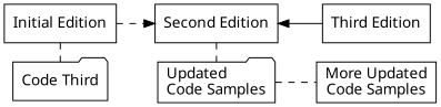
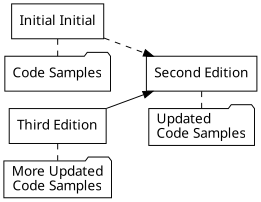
  digraph {
    compound=true
    ordering=out
    rankdir=LR
    node [fontname=baskerville shape=box]
    edge [dir=none style=dashed]
-   n1 [label="Initial Edition"]
-   n2 [label="Code Third" shape=folder]
+   n1 [label="Initial Initial"]
+   n2 [label="Code Samples" shape=folder]
    n3 [label="Second Edition"]
    n4 [label="Updated\lCode Samples" shape=folder]
    n5 [label="Third Edition"]
-   n6 [label="More Updated\lCode Samples"]
+   n6 [label="More Updated\lCode Samples" shape=folder]
    subgraph sub_1 {
      rank=same
      n1
      n2
    }
    subgraph sub_2 {
      rank=same
      n3
      n4
    }
    subgraph sub_3 {
      rank=same
      n5
      n6
    }
    n1 -> n2
    n1 -> n3 [dir=""]
    n3 -> n4
    n5 -> n3 [dir="" style=""]
-   n4 -> n6
+   n5 -> n6
  }
